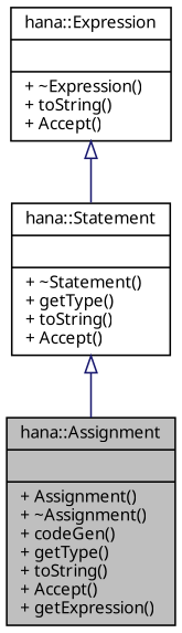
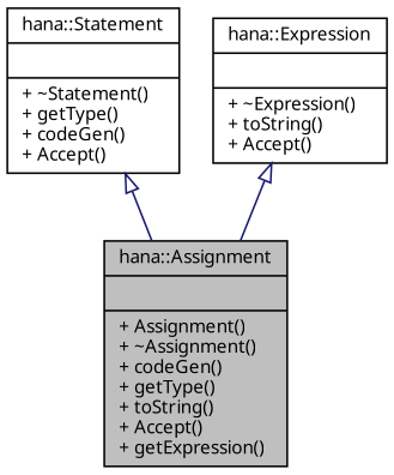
  digraph {
    fontname="Noto Sans"
    node [color=black fillcolor=white fontname="Noto Sans" fontsize=10 shape=record style=filled]
    edge [arrowtail=onormal color=midnightblue dir=back fontname="Noto Sans" fontsize=10 labelfontname=Helvetica labelfontsize=10 style=solid]
    n1 [fillcolor=grey75 fontcolor=black height=0.2 label="{hana::Assignment\n||+ Assignment()\l+ ~Assignment()\l+ codeGen()\l+ getType()\l+ toString()\l+ Accept()\l+ getExpression()\l}" width=0.4]
-   n2 [height=0.2 label="{hana::Statement\n||+ ~Statement()\l+ getType()\l+ toString()\l+ Accept()\l}" width=0.4]
+   n2 [height=0.2 label="{hana::Statement\n||+ ~Statement()\l+ getType()\l+ codeGen()\l+ Accept()\l}" width=0.4]
    n3 [height=0.2 label="{hana::Expression\n||+ ~Expression()\l+ toString()\l+ Accept()\l}" width=0.4]
    n2 -> n1
-   n3 -> n2
+   n3 -> n1
  }
